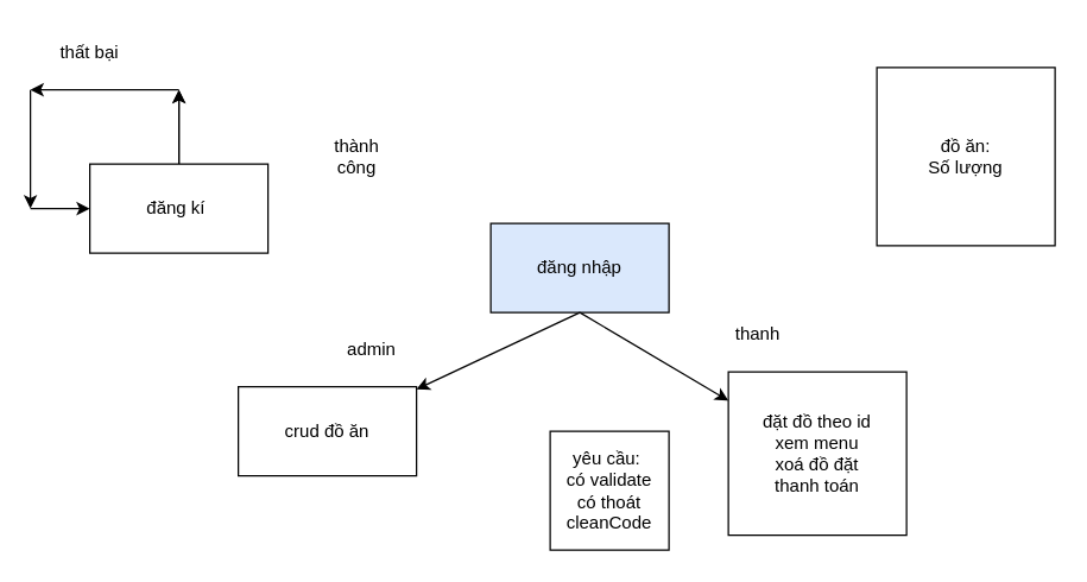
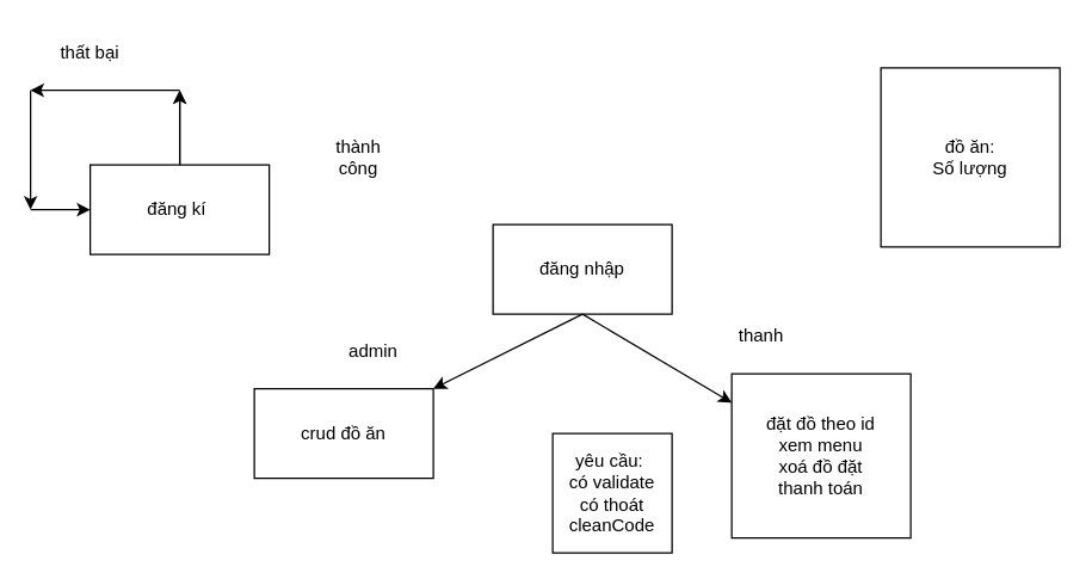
  <mxCell id="0" />
  <mxCell id="1" parent="0" />
- <mxCell id="2" value="đăng nhập" style="rounded=0;whiteSpace=wrap;html=1;fillColor=#dae8fc;" parent="1" vertex="1"><mxGeometry x="330" y="150" width="120" height="60" as="geometry" /></mxCell>
+ <mxCell id="2" value="đăng nhập" style="rounded=0;whiteSpace=wrap;html=1;" parent="1" vertex="1"><mxGeometry x="330" y="150" width="120" height="60" as="geometry" /></mxCell>
  <mxCell id="3" value="" style="endArrow=classic;html=1;rounded=0;" parent="1" target="4" edge="1"><mxGeometry width="50" height="50" relative="1" as="geometry"><mxPoint x="390" y="210" as="sourcePoint" /><mxPoint x="220" y="300" as="targetPoint" /></mxGeometry></mxCell>
- <mxCell id="4" value="crud đồ ăn" style="rounded=0;whiteSpace=wrap;html=1;" parent="1" vertex="1"><mxGeometry x="160" y="260" width="120" height="60" as="geometry" /></mxCell>
+ <mxCell id="4" value="crud đồ ăn" style="rounded=0;whiteSpace=wrap;html=1;" parent="1" vertex="1"><mxGeometry x="170" y="260" width="120" height="60" as="geometry" /></mxCell>
  <mxCell id="5" value="admin" style="text;html=1;strokeColor=none;fillColor=none;align=center;verticalAlign=middle;whiteSpace=wrap;rounded=0;" parent="1" vertex="1"><mxGeometry x="220" y="220" width="60" height="30" as="geometry" /></mxCell>
  <mxCell id="6" value="" style="endArrow=classic;html=1;rounded=0;" parent="1" target="7" edge="1"><mxGeometry width="50" height="50" relative="1" as="geometry"><mxPoint x="390" y="210" as="sourcePoint" /><mxPoint x="550" y="280" as="targetPoint" /></mxGeometry></mxCell>
  <mxCell id="7" value="đặt đồ theo id&lt;br&gt;xem menu&lt;br&gt;xoá đồ đặt&lt;br&gt;thanh toán" style="rounded=0;whiteSpace=wrap;html=1;" parent="1" vertex="1"><mxGeometry x="490" y="250" width="120" height="110" as="geometry" /></mxCell>
  <mxCell id="8" value="thanh" style="text;html=1;strokeColor=none;fillColor=none;align=center;verticalAlign=middle;whiteSpace=wrap;rounded=0;" parent="1" vertex="1"><mxGeometry x="480" y="210" width="60" height="30" as="geometry" /></mxCell>
  <mxCell id="9" style="edgeStyle=orthogonalEdgeStyle;rounded=0;orthogonalLoop=1;jettySize=auto;html=1;" parent="1" source="11" edge="1"><mxGeometry relative="1" as="geometry"><mxPoint x="120" y="60" as="targetPoint" /></mxGeometry></mxCell>
  <mxCell id="10" style="edgeStyle=orthogonalEdgeStyle;rounded=0;orthogonalLoop=1;jettySize=auto;html=1;" parent="1" source="11" edge="1"><mxGeometry relative="1" as="geometry"><mxPoint x="120" y="60" as="targetPoint" /></mxGeometry></mxCell>
  <mxCell id="11" value="đăng kí&amp;nbsp;" style="rounded=0;whiteSpace=wrap;html=1;" parent="1" vertex="1"><mxGeometry x="60" y="110" width="120" height="60" as="geometry" /></mxCell>
  <mxCell id="12" value="thành công" style="text;html=1;strokeColor=none;fillColor=none;align=center;verticalAlign=middle;whiteSpace=wrap;rounded=0;" parent="1" vertex="1"><mxGeometry x="210" y="90" width="60" height="30" as="geometry" /></mxCell>
  <mxCell id="13" value="yêu cầu:&amp;nbsp;&lt;br&gt;có validate&lt;br&gt;có thoát&lt;br&gt;cleanCode" style="whiteSpace=wrap;html=1;aspect=fixed;" parent="1" vertex="1"><mxGeometry x="370" y="290" width="80" height="80" as="geometry" /></mxCell>
  <mxCell id="14" value="" style="endArrow=classic;html=1;rounded=0;entryX=0;entryY=0.5;entryDx=0;entryDy=0;" parent="1" target="11" edge="1"><mxGeometry width="50" height="50" relative="1" as="geometry"><mxPoint x="20" y="140" as="sourcePoint" /><mxPoint x="440" y="290" as="targetPoint" /></mxGeometry></mxCell>
  <mxCell id="15" value="" style="endArrow=classic;html=1;rounded=0;" parent="1" edge="1"><mxGeometry width="50" height="50" relative="1" as="geometry"><mxPoint x="20" y="60" as="sourcePoint" /><mxPoint x="20" y="140" as="targetPoint" /></mxGeometry></mxCell>
  <mxCell id="16" value="" style="endArrow=classic;html=1;rounded=0;" parent="1" edge="1"><mxGeometry width="50" height="50" relative="1" as="geometry"><mxPoint x="120" y="60" as="sourcePoint" /><mxPoint x="20" y="60" as="targetPoint" /></mxGeometry></mxCell>
  <mxCell id="17" value="thất bại" style="text;html=1;strokeColor=none;fillColor=none;align=center;verticalAlign=middle;whiteSpace=wrap;rounded=0;" parent="1" vertex="1"><mxGeometry x="30" y="20" width="60" height="30" as="geometry" /></mxCell>
  <mxCell id="18" value="đồ ăn:&lt;br&gt;Số lượng" style="whiteSpace=wrap;html=1;aspect=fixed;" parent="1" vertex="1"><mxGeometry x="590" y="45" width="120" height="120" as="geometry" /></mxCell>
